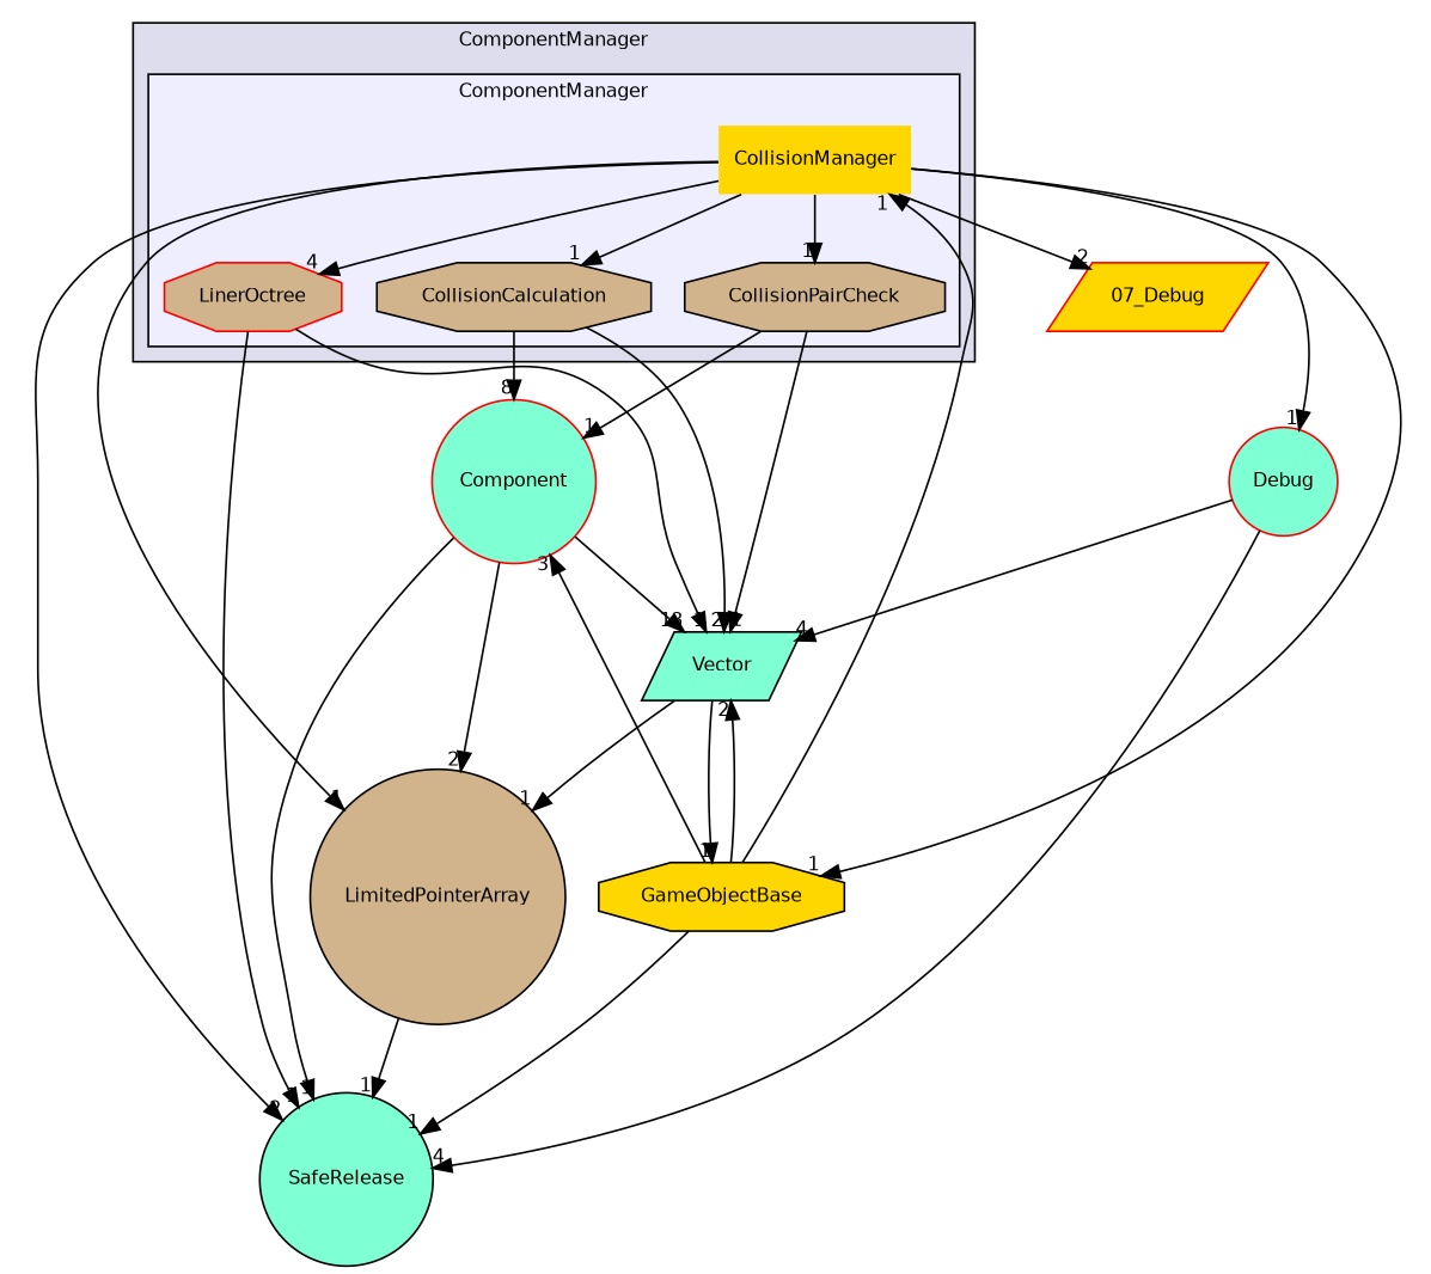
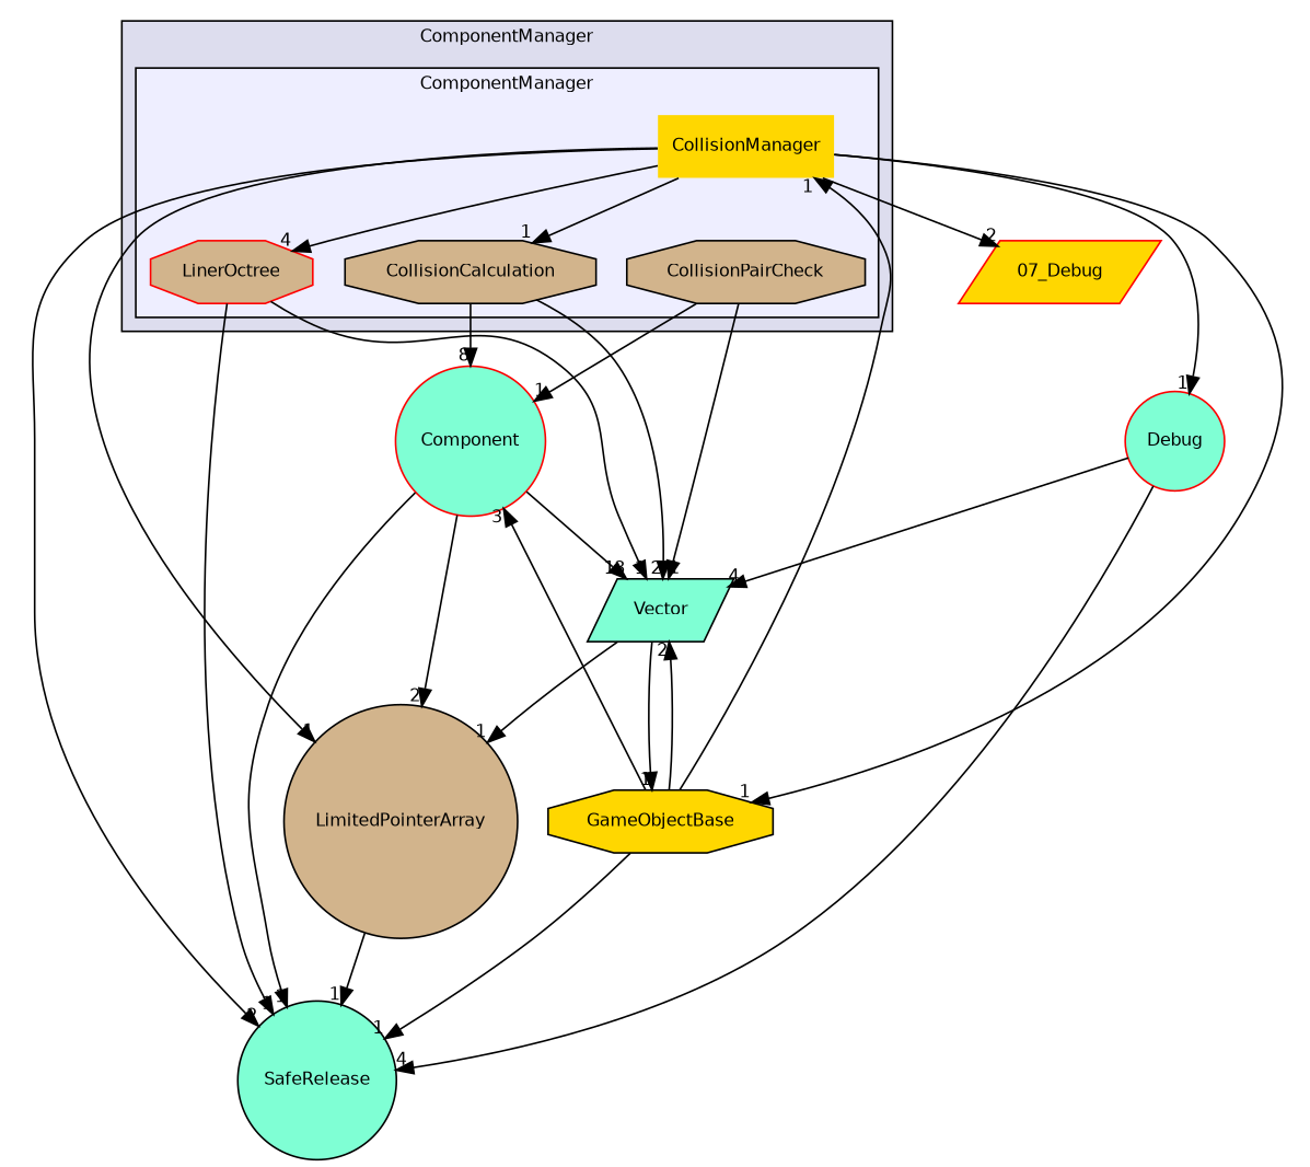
  digraph {
    compound=true
    fontname="DejaVu Sans"
    node [fillcolor=tan fontname="DejaVu Sans" fontsize=10 shape=octagon style=filled]
    edge [fontname="DejaVu Sans" headlabel=1 labeldistance=1.5 labelfontname=Helvetica labelfontsize=10]
    n1 [fillcolor=gold label=CollisionManager shape=plaintext]
    n2 [color=black label=CollisionCalculation]
    n3 [color=black label=CollisionPairCheck]
    n4 [color=red label=LinerOctree]
    n5 [fillcolor=aquamarine label=SafeRelease shape=circle]
    n6 [label=LimitedPointerArray shape=circle]
    n7 [color=red fillcolor=aquamarine label=Debug shape=circle]
    n8 [fillcolor=gold label=GameObjectBase]
    n9 [color=red fillcolor=gold label="07_Debug" shape=parallelogram]
    n10 [color=red fillcolor=aquamarine label=Component shape=circle]
    n11 [color=black fillcolor=aquamarine label=Vector shape=parallelogram]
    subgraph cluster_1 {
      bgcolor="#ddddee"
      fontsize=10
      label=ComponentManager
      pencolor=black
      subgraph cluster_2 {
        bgcolor="#eeeeff"
        fontsize=10
        label=ComponentManager
        pencolor=black
        n1
        n2
        n3
        n4
      }
    }
    n1 -> n2
-   n1 -> n3
    n1 -> n4 [headlabel=4]
    n1 -> n5 [headlabel=2]
    n1 -> n6
    n1 -> n7
    n1 -> n8
    n1 -> n9 [headlabel=2]
    n2 -> n10 [headlabel=8]
    n2 -> n11 [headlabel=2]
    n3 -> n10
    n3 -> n11
    n4 -> n5
    n4 -> n11
    n6 -> n5
    n7 -> n5 [headlabel=4]
    n7 -> n11 [headlabel=4]
    n8 -> n1
    n8 -> n5
    n8 -> n10 [headlabel=3]
    n8 -> n11 [headlabel=2]
    n10 -> n5
    n10 -> n6 [headlabel=2]
    n10 -> n11 [headlabel=13]
    n11 -> n6
    n11 -> n8
  }
